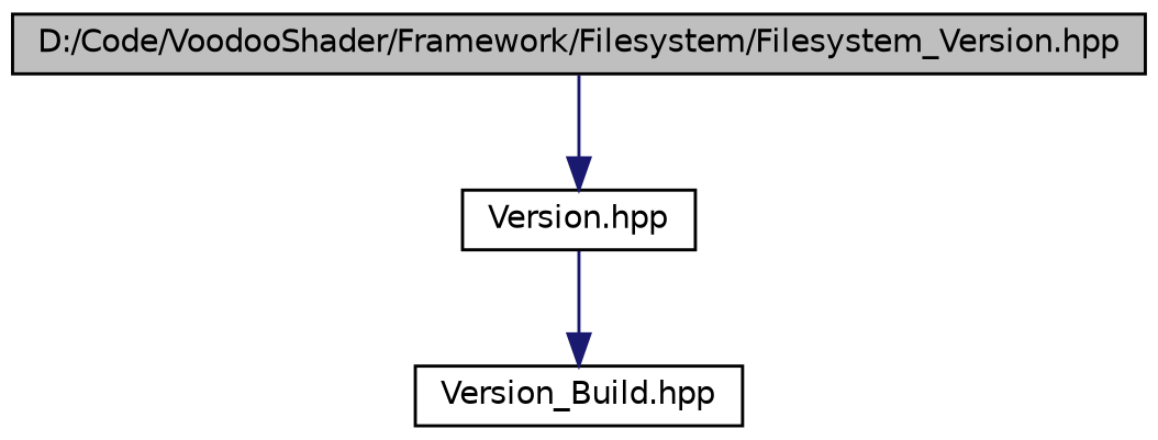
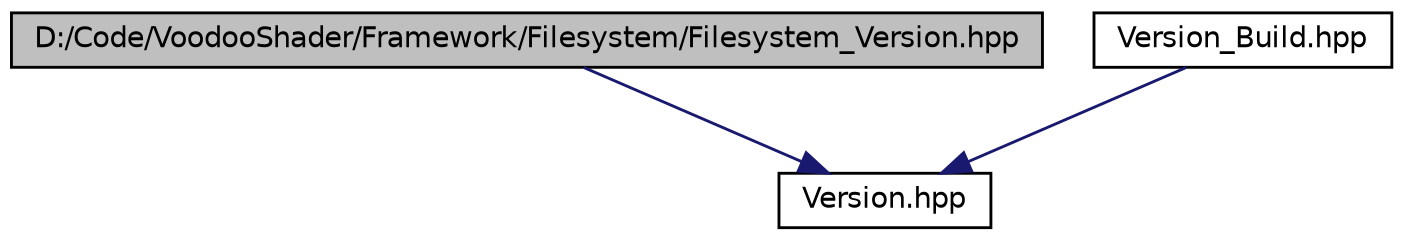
  digraph {
    node [color=black fillcolor=white fontname=Helvetica fontsize=10 shape=record style=filled]
    edge [color=midnightblue fontname=Helvetica fontsize=10 labelfontname=Helvetica labelfontsize=10 style=solid]
    n1 [fillcolor=grey75 fontcolor=black height=0.2 label="D:/Code/VoodooShader/Framework/Filesystem/Filesystem_Version.hpp" width=0.4]
    n2 [height=0.2 label="Version.hpp" width=0.4]
    n3 [height=0.2 label="Version_Build.hpp" width=0.4]
    n1 -> n2
-   n2 -> n3
+   n3 -> n2
  }
